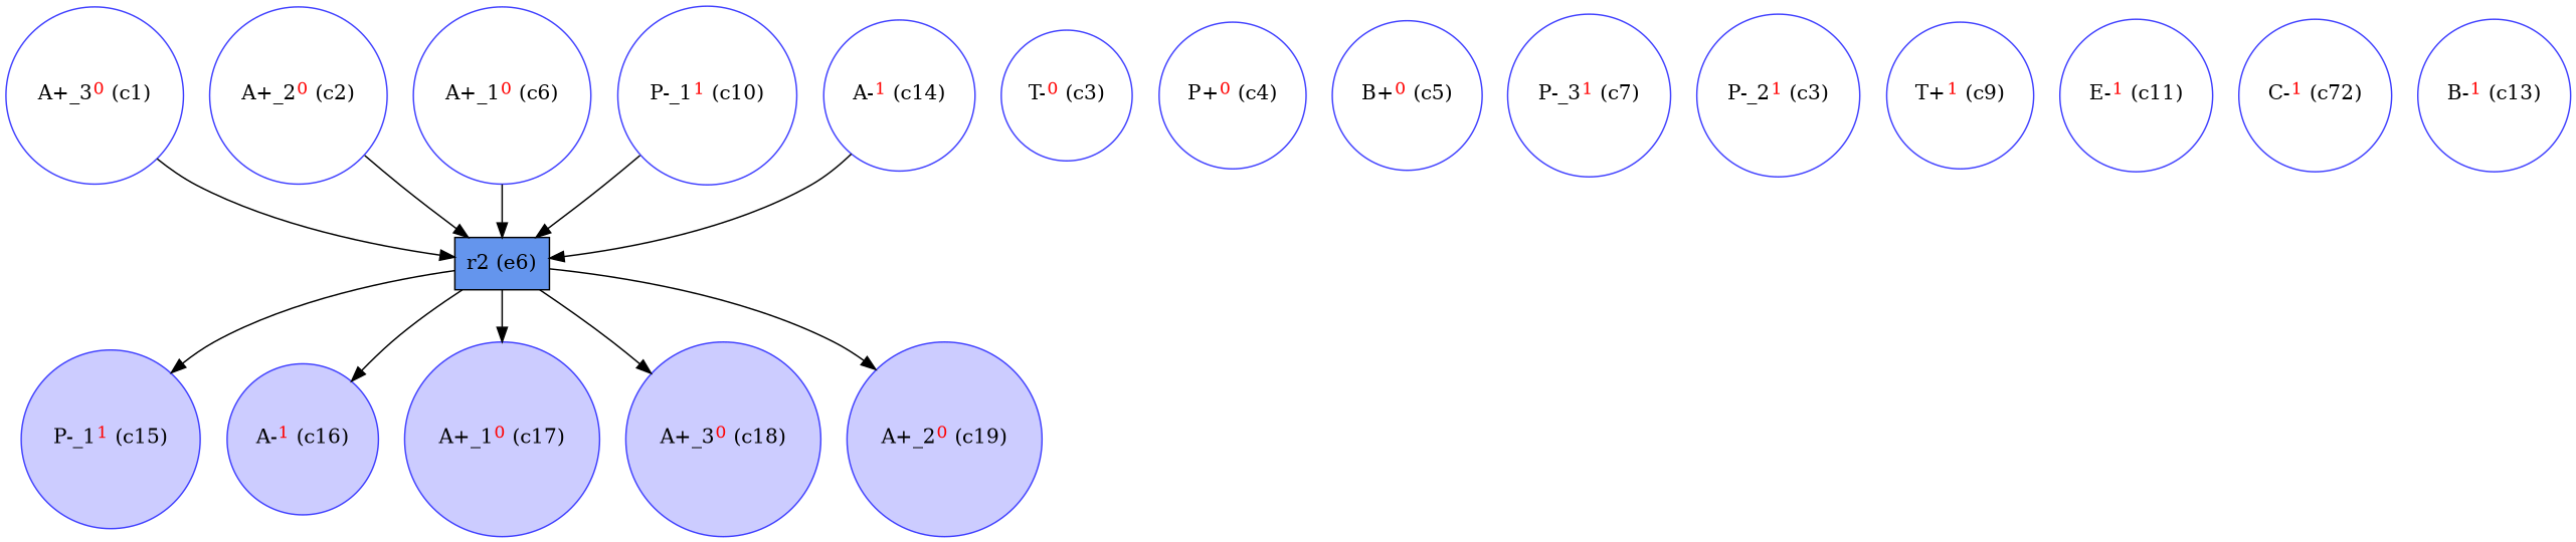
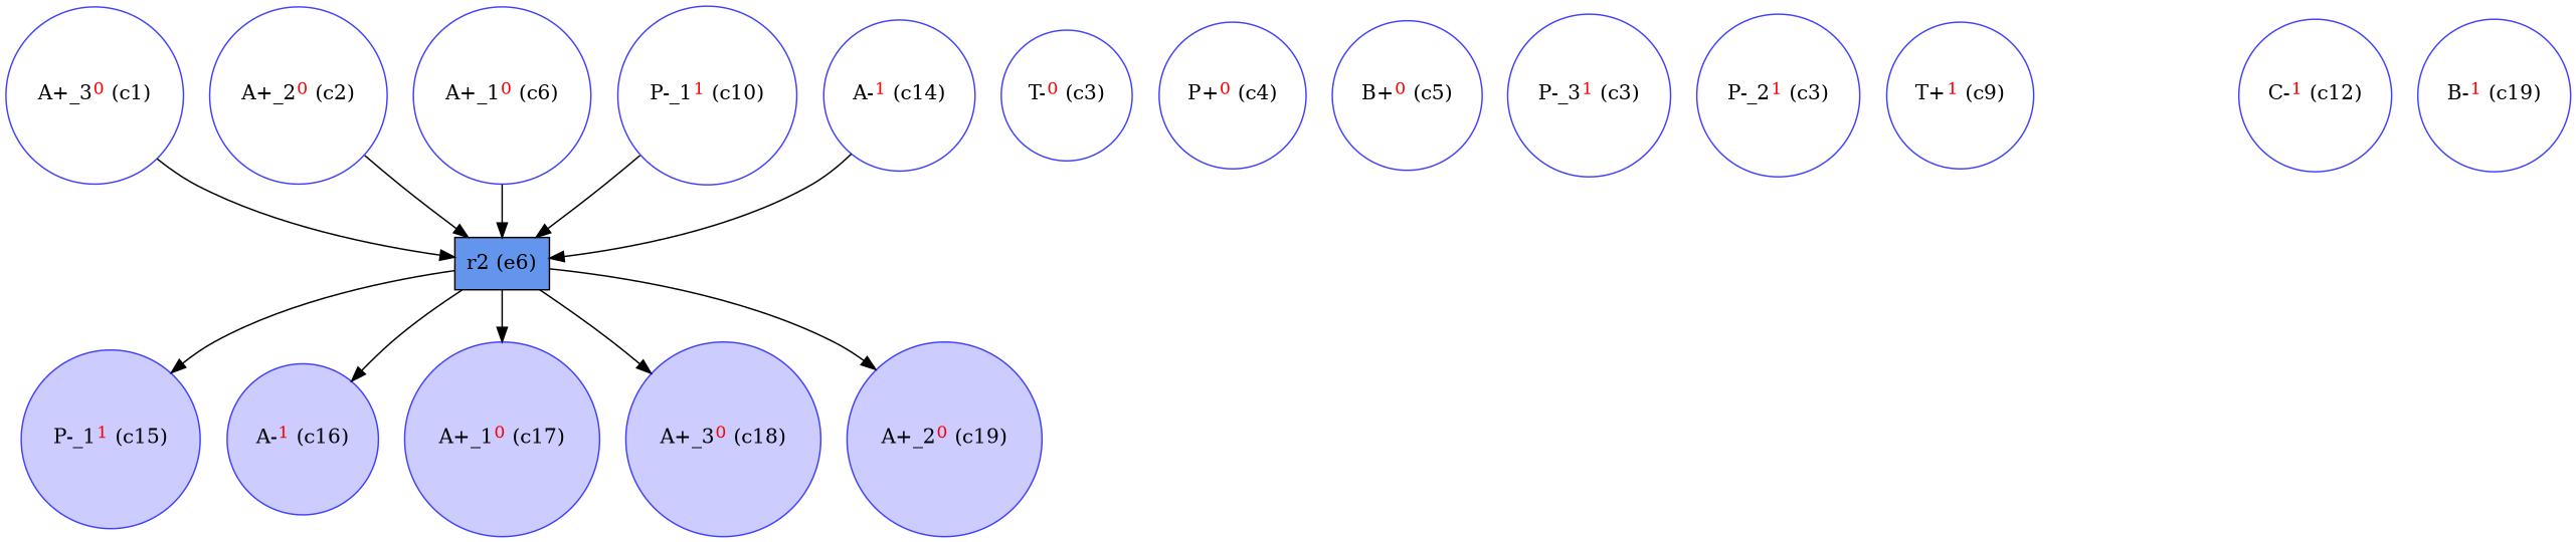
  digraph {
    node [color="#4040ff" fillcolor=transparent shape=circle style=filled]
    n1 [label=<A+_3<FONT COLOR="red"><SUP>0</SUP></FONT>&nbsp;(c1)>]
    n2 [color=black fillcolor=cornflowerblue label="r2 (e6)" shape=box]
    n3 [fillcolor="#ccccff" label=<P-_1<FONT COLOR="red"><SUP>1</SUP></FONT>&nbsp;(c15)>]
    n4 [fillcolor="#ccccff" label=<A-<FONT COLOR="red"><SUP>1</SUP></FONT>&nbsp;(c16)>]
    n5 [fillcolor="#ccccff" label=<A+_1<FONT COLOR="red"><SUP>0</SUP></FONT>&nbsp;(c17)>]
    n6 [fillcolor="#ccccff" label=<A+_3<FONT COLOR="red"><SUP>0</SUP></FONT>&nbsp;(c18)>]
    n7 [fillcolor="#ccccff" label=<A+_2<FONT COLOR="red"><SUP>0</SUP></FONT>&nbsp;(c19)>]
    n8 [label=<A+_2<FONT COLOR="red"><SUP>0</SUP></FONT>&nbsp;(c2)>]
    n9 [label=<A+_1<FONT COLOR="red"><SUP>0</SUP></FONT>&nbsp;(c6)>]
    n10 [label=<P-_1<FONT COLOR="red"><SUP>1</SUP></FONT>&nbsp;(c10)>]
    n11 [label=<A-<FONT COLOR="red"><SUP>1</SUP></FONT>&nbsp;(c14)>]
    n12 [label=<T-<FONT COLOR="red"><SUP>0</SUP></FONT>&nbsp;(c3)>]
    n13 [label=<P+<FONT COLOR="red"><SUP>0</SUP></FONT>&nbsp;(c4)>]
    n14 [label=<B+<FONT COLOR="red"><SUP>0</SUP></FONT>&nbsp;(c5)>]
-   n15 [label=<P-_3<FONT COLOR="red"><SUP>1</SUP></FONT>&nbsp;(c7)>]
+   n15 [label=<P-_3<FONT COLOR="red"><SUP>1</SUP></FONT>&nbsp;(c3)>]
    n16 [label=<P-_2<FONT COLOR="red"><SUP>1</SUP></FONT>&nbsp;(c3)>]
    n17 [label=<T+<FONT COLOR="red"><SUP>1</SUP></FONT>&nbsp;(c9)>]
-   n18 [label=<E-<FONT COLOR="red"><SUP>1</SUP></FONT>&nbsp;(c11)>]
-   n19 [label=<C-<FONT COLOR="red"><SUP>1</SUP></FONT>&nbsp;(c72)>]
-   n20 [label=<B-<FONT COLOR="red"><SUP>1</SUP></FONT>&nbsp;(c13)>]
+   n19 [label=<C-<FONT COLOR="red"><SUP>1</SUP></FONT>&nbsp;(c12)>]
+   n20 [label=<B-<FONT COLOR="red"><SUP>1</SUP></FONT>&nbsp;(c19)>]
    n1 -> n2
    n2 -> n3
    n2 -> n4
    n2 -> n5
    n2 -> n6
    n2 -> n7
    n8 -> n2
    n9 -> n2
    n10 -> n2
    n11 -> n2
  }
